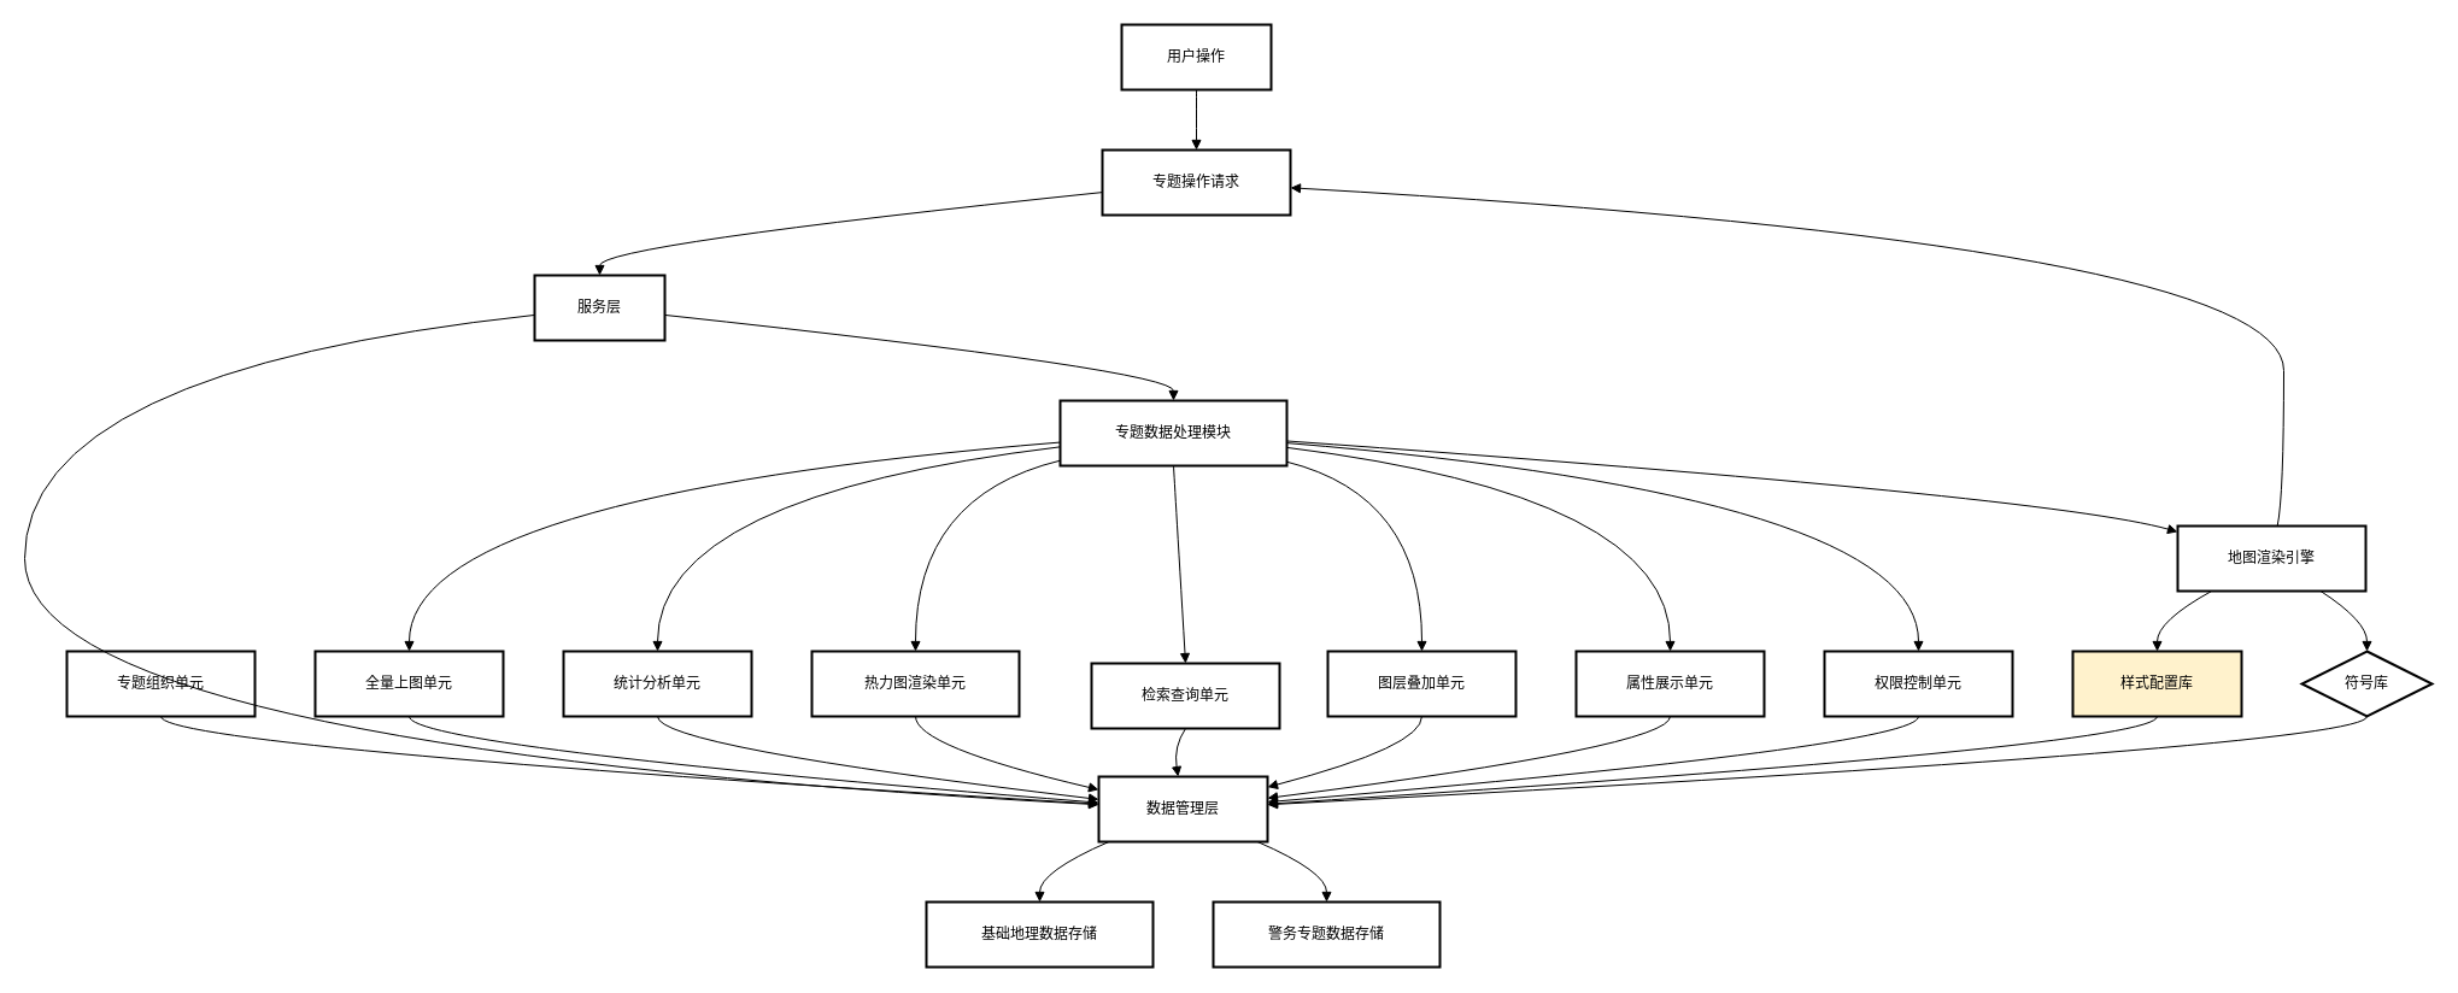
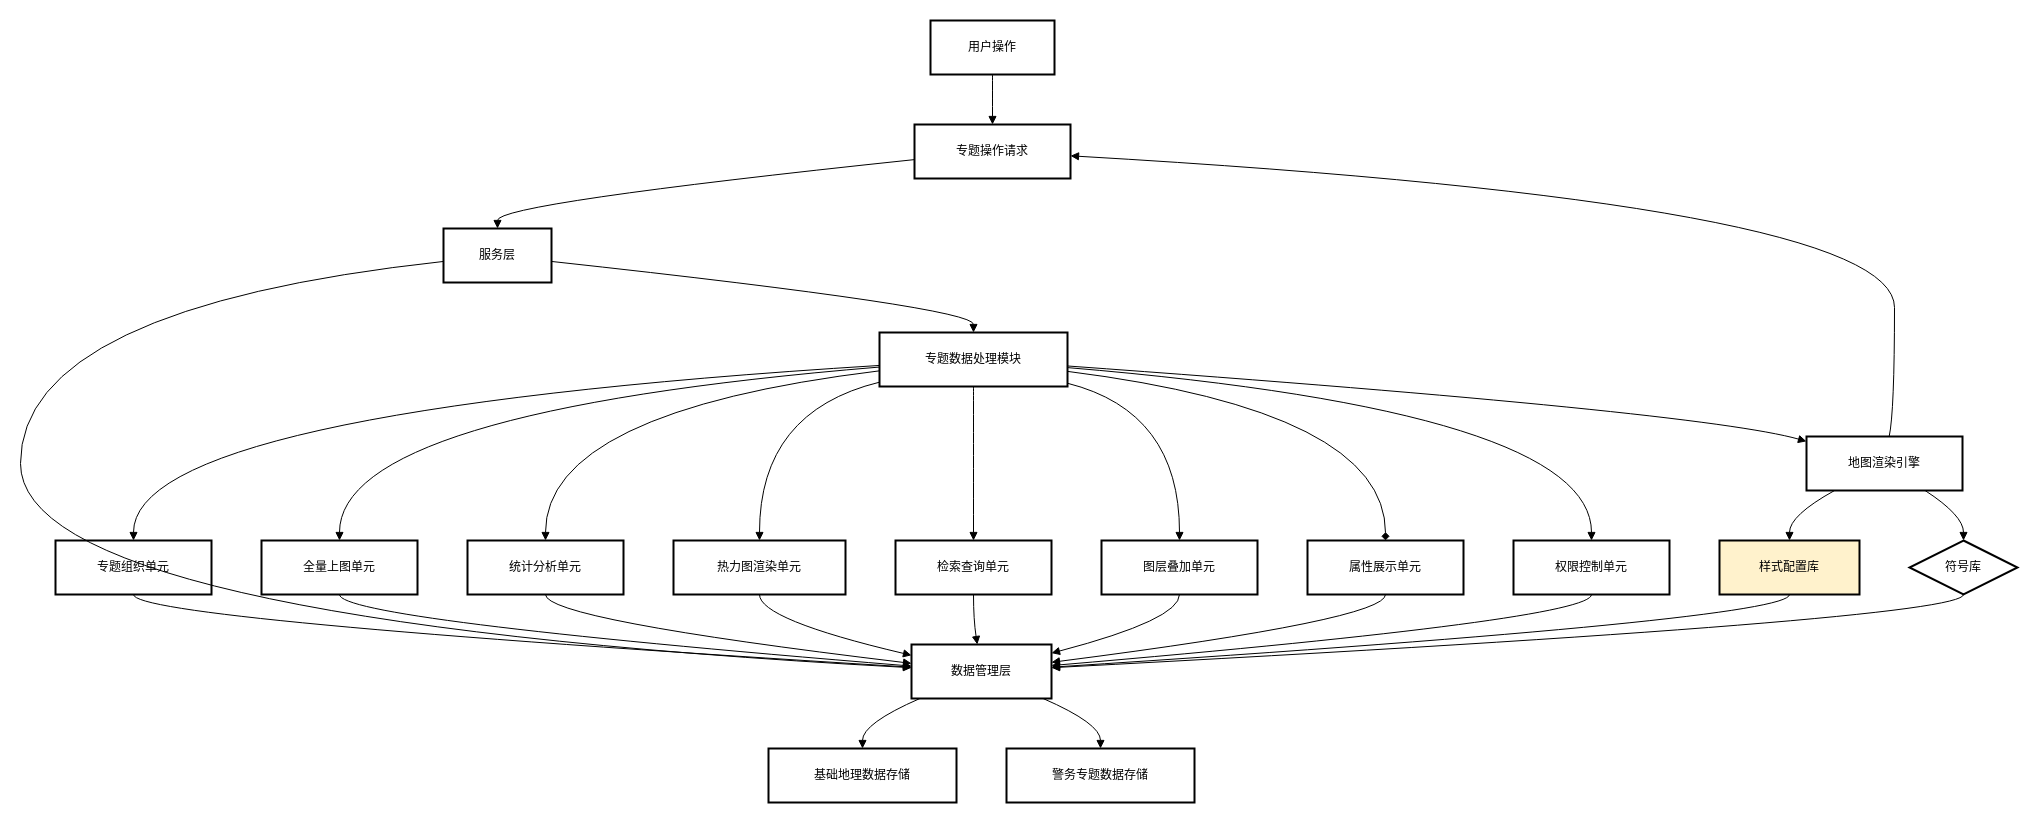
  <mxCell id="0" />
  <mxCell id="1" parent="0" />
  <mxCell id="2" value="用户操作" style="whiteSpace=wrap;strokeWidth=2;" vertex="1" parent="1"><mxGeometry x="930" y="20" width="124" height="54" as="geometry" /></mxCell>
  <mxCell id="3" value="专题操作请求" style="whiteSpace=wrap;strokeWidth=2;" vertex="1" parent="1"><mxGeometry x="914" y="124" width="156" height="54" as="geometry" /></mxCell>
  <mxCell id="4" value="服务层" style="whiteSpace=wrap;strokeWidth=2;" vertex="1" parent="1"><mxGeometry x="443" y="228" width="108" height="54" as="geometry" /></mxCell>
  <mxCell id="5" value="数据管理层" style="whiteSpace=wrap;strokeWidth=2;" vertex="1" parent="1"><mxGeometry x="911" y="644" width="140" height="54" as="geometry" /></mxCell>
  <mxCell id="6" value="基础地理数据存储" style="whiteSpace=wrap;strokeWidth=2;" vertex="1" parent="1"><mxGeometry x="768" y="748" width="188" height="54" as="geometry" /></mxCell>
  <mxCell id="7" value="警务专题数据存储" style="whiteSpace=wrap;strokeWidth=2;" vertex="1" parent="1"><mxGeometry x="1006" y="748" width="188" height="54" as="geometry" /></mxCell>
  <mxCell id="8" value="专题数据处理模块" style="whiteSpace=wrap;strokeWidth=2;" vertex="1" parent="1"><mxGeometry x="879" y="332" width="188" height="54" as="geometry" /></mxCell>
  <mxCell id="9" value="专题组织单元" style="whiteSpace=wrap;strokeWidth=2;" vertex="1" parent="1"><mxGeometry x="55" y="540" width="156" height="54" as="geometry" /></mxCell>
  <mxCell id="10" value="全量上图单元" style="whiteSpace=wrap;strokeWidth=2;" vertex="1" parent="1"><mxGeometry x="261" y="540" width="156" height="54" as="geometry" /></mxCell>
  <mxCell id="11" value="统计分析单元" style="whiteSpace=wrap;strokeWidth=2;" vertex="1" parent="1"><mxGeometry x="467" y="540" width="156" height="54" as="geometry" /></mxCell>
  <mxCell id="12" value="热力图渲染单元" style="whiteSpace=wrap;strokeWidth=2;" vertex="1" parent="1"><mxGeometry x="673" y="540" width="172" height="54" as="geometry" /></mxCell>
- <mxCell id="13" value="检索查询单元" style="whiteSpace=wrap;strokeWidth=2;" vertex="1" parent="1"><mxGeometry x="905" y="550" width="156" height="54" as="geometry" /></mxCell>
+ <mxCell id="13" value="检索查询单元" style="whiteSpace=wrap;strokeWidth=2;" vertex="1" parent="1"><mxGeometry x="895" y="540" width="156" height="54" as="geometry" /></mxCell>
  <mxCell id="14" value="图层叠加单元" style="whiteSpace=wrap;strokeWidth=2;" vertex="1" parent="1"><mxGeometry x="1101" y="540" width="156" height="54" as="geometry" /></mxCell>
  <mxCell id="15" value="属性展示单元" style="whiteSpace=wrap;strokeWidth=2;" vertex="1" parent="1"><mxGeometry x="1307" y="540" width="156" height="54" as="geometry" /></mxCell>
  <mxCell id="16" value="权限控制单元" style="whiteSpace=wrap;strokeWidth=2;" vertex="1" parent="1"><mxGeometry x="1513" y="540" width="156" height="54" as="geometry" /></mxCell>
  <mxCell id="17" value="地图渲染引擎" style="whiteSpace=wrap;strokeWidth=2;" vertex="1" parent="1"><mxGeometry x="1806" y="436" width="156" height="54" as="geometry" /></mxCell>
  <mxCell id="18" value="样式配置库" style="whiteSpace=wrap;strokeWidth=2;fillColor=#fff2cc;" vertex="1" parent="1"><mxGeometry x="1719" y="540" width="140" height="54" as="geometry" /></mxCell>
  <mxCell id="19" value="符号库" style="rhombus;whiteSpace=wrap;strokeWidth=2;" vertex="1" parent="1"><mxGeometry x="1909" y="540" width="108" height="54" as="geometry" /></mxCell>
  <mxCell id="20" value="" style="curved=1;startArrow=none;endArrow=block;exitX=0.5;exitY=1;entryX=0.5;entryY=0;rounded=0;" edge="1" parent="1" source="2" target="3"><mxGeometry relative="1" as="geometry"><Array as="points" /></mxGeometry></mxCell>
  <mxCell id="21" value="" style="curved=1;startArrow=none;endArrow=block;exitX=0;exitY=0.65;entryX=0.5;entryY=0;rounded=0;" edge="1" parent="1" source="3" target="4"><mxGeometry relative="1" as="geometry"><Array as="points"><mxPoint x="497" y="203" /></Array></mxGeometry></mxCell>
  <mxCell id="22" value="" style="curved=1;startArrow=none;endArrow=block;exitX=0;exitY=0.61;entryX=0;entryY=0.43;rounded=0;" edge="1" parent="1" source="4" target="5"><mxGeometry relative="1" as="geometry"><Array as="points"><mxPoint x="20" y="307" /><mxPoint x="20" y="619" /></Array></mxGeometry></mxCell>
  <mxCell id="23" value="" style="curved=1;startArrow=none;endArrow=block;exitX=0.06;exitY=1;entryX=0.5;entryY=0;rounded=0;" edge="1" parent="1" source="5" target="6"><mxGeometry relative="1" as="geometry"><Array as="points"><mxPoint x="862" y="723" /></Array></mxGeometry></mxCell>
  <mxCell id="24" value="" style="curved=1;startArrow=none;endArrow=block;exitX=0.94;exitY=1;entryX=0.5;entryY=0;rounded=0;" edge="1" parent="1" source="5" target="7"><mxGeometry relative="1" as="geometry"><Array as="points"><mxPoint x="1100" y="723" /></Array></mxGeometry></mxCell>
  <mxCell id="25" value="" style="curved=1;startArrow=none;endArrow=block;exitX=1;exitY=0.61;entryX=0.5;entryY=0;rounded=0;" edge="1" parent="1" source="4" target="8"><mxGeometry relative="1" as="geometry"><Array as="points"><mxPoint x="973" y="307" /></Array></mxGeometry></mxCell>
+ <mxCell id="26" value="" style="curved=1;startArrow=none;endArrow=block;exitX=0;exitY=0.61;entryX=0.5;entryY=0;rounded=0;" edge="1" parent="1" source="8" target="9"><mxGeometry relative="1" as="geometry"><Array as="points"><mxPoint x="133" y="411" /></Array></mxGeometry></mxCell>
  <mxCell id="27" value="" style="curved=1;startArrow=none;endArrow=block;exitX=0;exitY=0.64;entryX=0.5;entryY=0;rounded=0;" edge="1" parent="1" source="8" target="10"><mxGeometry relative="1" as="geometry"><Array as="points"><mxPoint x="339" y="411" /></Array></mxGeometry></mxCell>
  <mxCell id="28" value="" style="curved=1;startArrow=none;endArrow=block;exitX=0;exitY=0.71;entryX=0.5;entryY=0;rounded=0;" edge="1" parent="1" source="8" target="11"><mxGeometry relative="1" as="geometry"><Array as="points"><mxPoint x="545" y="411" /></Array></mxGeometry></mxCell>
  <mxCell id="29" value="" style="curved=1;startArrow=none;endArrow=block;exitX=0;exitY=0.92;entryX=0.5;entryY=0;rounded=0;" edge="1" parent="1" source="8" target="12"><mxGeometry relative="1" as="geometry"><Array as="points"><mxPoint x="759" y="411" /></Array></mxGeometry></mxCell>
  <mxCell id="30" value="" style="curved=1;startArrow=none;endArrow=block;exitX=0.5;exitY=1;entryX=0.5;entryY=0;rounded=0;" edge="1" parent="1" source="8" target="13"><mxGeometry relative="1" as="geometry"><Array as="points" /></mxGeometry></mxCell>
  <mxCell id="31" value="" style="curved=1;startArrow=none;endArrow=block;exitX=1;exitY=0.94;entryX=0.5;entryY=0;rounded=0;" edge="1" parent="1" source="8" target="14"><mxGeometry relative="1" as="geometry"><Array as="points"><mxPoint x="1179" y="411" /></Array></mxGeometry></mxCell>
- <mxCell id="32" value="" style="curved=1;startArrow=none;endArrow=block;exitX=1;exitY=0.72;entryX=0.5;entryY=0;rounded=0;" edge="1" parent="1" source="8" target="15"><mxGeometry relative="1" as="geometry"><Array as="points"><mxPoint x="1385" y="411" /></Array></mxGeometry></mxCell>
+ <mxCell id="32" value="" style="curved=1;startArrow=none;endArrow=diamond;exitX=1;exitY=0.72;entryX=0.5;entryY=0;rounded=0;" edge="1" parent="1" source="8" target="15"><mxGeometry relative="1" as="geometry"><Array as="points"><mxPoint x="1385" y="411" /></Array></mxGeometry></mxCell>
  <mxCell id="33" value="" style="curved=1;startArrow=none;endArrow=block;exitX=1;exitY=0.65;entryX=0.5;entryY=0;rounded=0;" edge="1" parent="1" source="8" target="16"><mxGeometry relative="1" as="geometry"><Array as="points"><mxPoint x="1591" y="411" /></Array></mxGeometry></mxCell>
  <mxCell id="34" value="" style="curved=1;startArrow=none;endArrow=block;exitX=0.5;exitY=1;entryX=0;entryY=0.42;rounded=0;" edge="1" parent="1" source="9" target="5"><mxGeometry relative="1" as="geometry"><Array as="points"><mxPoint x="133" y="619" /></Array></mxGeometry></mxCell>
  <mxCell id="35" value="" style="curved=1;startArrow=none;endArrow=block;exitX=0.5;exitY=1;entryX=0;entryY=0.4;rounded=0;" edge="1" parent="1" source="10" target="5"><mxGeometry relative="1" as="geometry"><Array as="points"><mxPoint x="339" y="619" /></Array></mxGeometry></mxCell>
  <mxCell id="36" value="" style="curved=1;startArrow=none;endArrow=block;exitX=0.5;exitY=1;entryX=0;entryY=0.35;rounded=0;" edge="1" parent="1" source="11" target="5"><mxGeometry relative="1" as="geometry"><Array as="points"><mxPoint x="545" y="619" /></Array></mxGeometry></mxCell>
  <mxCell id="37" value="" style="curved=1;startArrow=none;endArrow=block;exitX=0.5;exitY=1;entryX=0;entryY=0.2;rounded=0;" edge="1" parent="1" source="12" target="5"><mxGeometry relative="1" as="geometry"><Array as="points"><mxPoint x="759" y="619" /></Array></mxGeometry></mxCell>
  <mxCell id="38" value="" style="curved=1;startArrow=none;endArrow=block;exitX=0.5;exitY=1;entryX=0.47;entryY=0;rounded=0;" edge="1" parent="1" source="13" target="5"><mxGeometry relative="1" as="geometry"><Array as="points"><mxPoint x="973" y="619" /></Array></mxGeometry></mxCell>
  <mxCell id="39" value="" style="curved=1;startArrow=none;endArrow=block;exitX=0.5;exitY=1;entryX=1;entryY=0.16;rounded=0;" edge="1" parent="1" source="14" target="5"><mxGeometry relative="1" as="geometry"><Array as="points"><mxPoint x="1179" y="619" /></Array></mxGeometry></mxCell>
  <mxCell id="40" value="" style="curved=1;startArrow=none;endArrow=block;exitX=0.5;exitY=1;entryX=1;entryY=0.33;rounded=0;" edge="1" parent="1" source="15" target="5"><mxGeometry relative="1" as="geometry"><Array as="points"><mxPoint x="1385" y="619" /></Array></mxGeometry></mxCell>
  <mxCell id="41" value="" style="curved=1;startArrow=none;endArrow=block;exitX=0.5;exitY=1;entryX=1;entryY=0.39;rounded=0;" edge="1" parent="1" source="16" target="5"><mxGeometry relative="1" as="geometry"><Array as="points"><mxPoint x="1591" y="619" /></Array></mxGeometry></mxCell>
  <mxCell id="42" value="" style="curved=1;startArrow=none;endArrow=block;exitX=1;exitY=0.62;entryX=0;entryY=0.09;rounded=0;" edge="1" parent="1" source="8" target="17"><mxGeometry relative="1" as="geometry"><Array as="points"><mxPoint x="1700" y="411" /></Array></mxGeometry></mxCell>
  <mxCell id="43" value="" style="curved=1;startArrow=none;endArrow=block;exitX=0.18;exitY=1;entryX=0.5;entryY=0;rounded=0;" edge="1" parent="1" source="17" target="18"><mxGeometry relative="1" as="geometry"><Array as="points"><mxPoint x="1789" y="515" /></Array></mxGeometry></mxCell>
  <mxCell id="44" value="" style="curved=1;startArrow=none;endArrow=block;exitX=0.76;exitY=1;entryX=0.5;entryY=0;rounded=0;" edge="1" parent="1" source="17" target="19"><mxGeometry relative="1" as="geometry"><Array as="points"><mxPoint x="1963" y="515" /></Array></mxGeometry></mxCell>
  <mxCell id="45" value="" style="curved=1;startArrow=none;endArrow=block;exitX=0.5;exitY=1;entryX=1;entryY=0.42;rounded=0;" edge="1" parent="1" source="18" target="5"><mxGeometry relative="1" as="geometry"><Array as="points"><mxPoint x="1789" y="619" /></Array></mxGeometry></mxCell>
  <mxCell id="46" value="" style="curved=1;startArrow=none;endArrow=block;exitX=0.5;exitY=1;entryX=1;entryY=0.43;rounded=0;" edge="1" parent="1" source="19" target="5"><mxGeometry relative="1" as="geometry"><Array as="points"><mxPoint x="1963" y="619" /></Array></mxGeometry></mxCell>
  <mxCell id="47" value="" style="curved=1;startArrow=none;endArrow=block;exitX=0.53;exitY=0;entryX=1;entryY=0.58;rounded=0;" edge="1" parent="1" source="17" target="3"><mxGeometry relative="1" as="geometry"><Array as="points"><mxPoint x="1894" y="411" /><mxPoint x="1894" y="203" /></Array></mxGeometry></mxCell>
